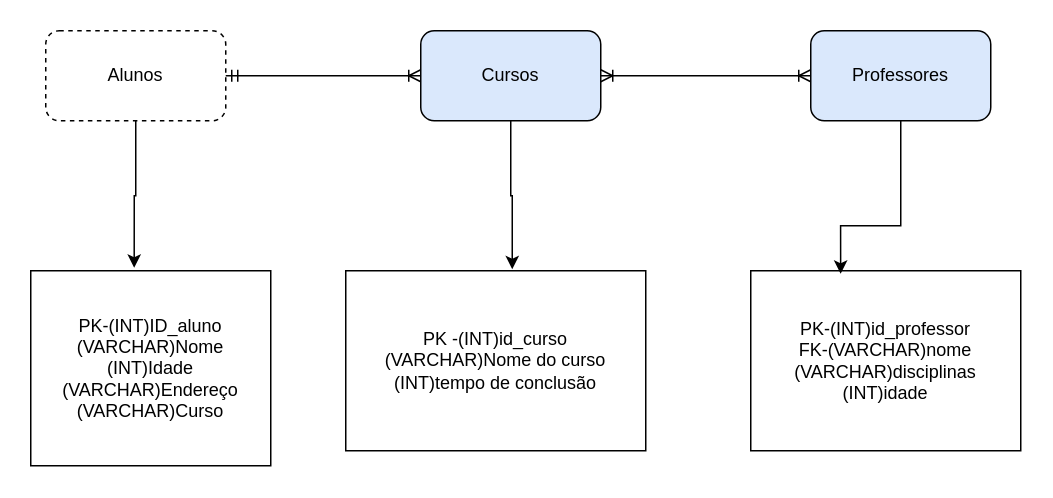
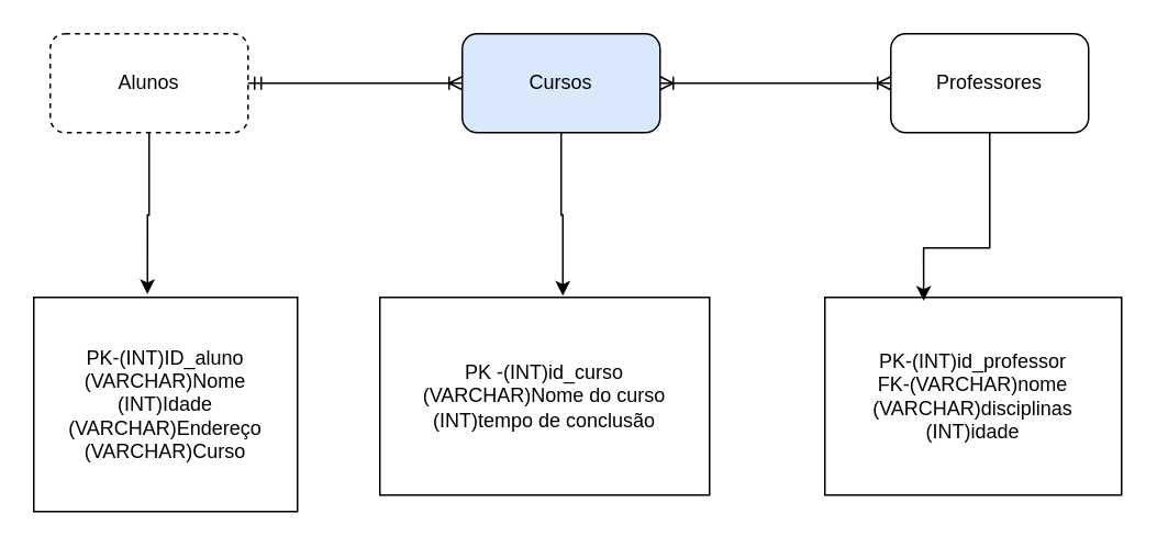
  <mxCell id="0" />
  <mxCell id="1" parent="0" />
- <mxCell id="2" value="Professores" style="rounded=1;whiteSpace=wrap;html=1;fillColor=#dae8fc;" vertex="1" parent="1"><mxGeometry x="540" width="120" height="60" as="geometry" y="20" /></mxCell>
+ <mxCell id="2" value="Professores" style="rounded=1;whiteSpace=wrap;html=1;" vertex="1" parent="1"><mxGeometry x="540" width="120" height="60" as="geometry" y="20" /></mxCell>
  <mxCell id="3" value="Cursos" style="rounded=1;whiteSpace=wrap;html=1;fillColor=#dae8fc;" vertex="1" parent="1"><mxGeometry x="280" width="120" height="60" as="geometry" y="20" /></mxCell>
  <mxCell id="4" value="Alunos" style="rounded=1;whiteSpace=wrap;html=1;dashed=1;" vertex="1" parent="1"><mxGeometry x="30" width="120" height="60" as="geometry" y="20" /></mxCell>
  <mxCell id="5" value="PK-(INT)id_professor&lt;div&gt;FK-(VARCHAR)nome&lt;/div&gt;&lt;div&gt;(VARCHAR)disciplinas&lt;/div&gt;&lt;div&gt;(INT)idade&lt;/div&gt;" style="rounded=0;whiteSpace=wrap;html=1;" vertex="1" parent="1"><mxGeometry x="500" y="180" width="180" height="120" as="geometry" /></mxCell>
  <mxCell id="6" value="PK -(INT)id_curso&lt;div&gt;(VARCHAR)Nome do curso&lt;/div&gt;&lt;div&gt;(INT)tempo de conclusão&lt;/div&gt;" style="rounded=0;whiteSpace=wrap;html=1;" vertex="1" parent="1"><mxGeometry x="230" y="180" width="200" height="120" as="geometry" /></mxCell>
  <mxCell id="7" value="PK-(INT)ID_aluno&lt;div&gt;(VARCHAR)Nome&lt;/div&gt;&lt;div&gt;(INT)Idade&lt;/div&gt;&lt;div&gt;(VARCHAR)Endereço&lt;/div&gt;&lt;div&gt;(VARCHAR)Curso&lt;/div&gt;" style="rounded=0;whiteSpace=wrap;html=1;" vertex="1" parent="1"><mxGeometry x="20" y="180" width="160" height="130" as="geometry" /></mxCell>
  <mxCell id="8" style="edgeStyle=orthogonalEdgeStyle;rounded=0;orthogonalLoop=1;jettySize=auto;html=1;exitX=0.5;exitY=1;exitDx=0;exitDy=0;entryX=0.555;entryY=-0.008;entryDx=0;entryDy=0;entryPerimeter=0;" edge="1" parent="1" source="3" target="6"><mxGeometry relative="1" as="geometry" /></mxCell>
  <mxCell id="9" style="edgeStyle=orthogonalEdgeStyle;rounded=0;orthogonalLoop=1;jettySize=auto;html=1;exitX=0.5;exitY=1;exitDx=0;exitDy=0;entryX=0.431;entryY=-0.015;entryDx=0;entryDy=0;entryPerimeter=0;" edge="1" parent="1" source="4" target="7"><mxGeometry relative="1" as="geometry" /></mxCell>
  <mxCell id="10" style="edgeStyle=orthogonalEdgeStyle;rounded=0;orthogonalLoop=1;jettySize=auto;html=1;exitX=0.5;exitY=1;exitDx=0;exitDy=0;entryX=0.333;entryY=0.017;entryDx=0;entryDy=0;entryPerimeter=0;" edge="1" parent="1" source="2" target="5"><mxGeometry relative="1" as="geometry"><Array as="points"><mxPoint x="600" y="150" /><mxPoint x="560" y="150" /></Array></mxGeometry></mxCell>
  <mxCell id="11" value="" style="edgeStyle=entityRelationEdgeStyle;fontSize=12;html=1;endArrow=ERoneToMany;startArrow=ERmandOne;rounded=0;exitX=1;exitY=0.5;exitDx=0;exitDy=0;" edge="1" parent="1" source="4"><mxGeometry width="100" height="100" relative="1" as="geometry"><mxPoint x="180" y="150" as="sourcePoint" /><mxPoint x="280" y="50" as="targetPoint" /></mxGeometry></mxCell>
  <mxCell id="12" value="" style="edgeStyle=entityRelationEdgeStyle;fontSize=12;html=1;endArrow=ERoneToMany;startArrow=ERoneToMany;rounded=0;exitX=1;exitY=0.5;exitDx=0;exitDy=0;" edge="1" parent="1" source="3"><mxGeometry width="100" height="100" relative="1" as="geometry"><mxPoint x="440" y="150" as="sourcePoint" /><mxPoint x="540" y="50" as="targetPoint" /></mxGeometry></mxCell>
